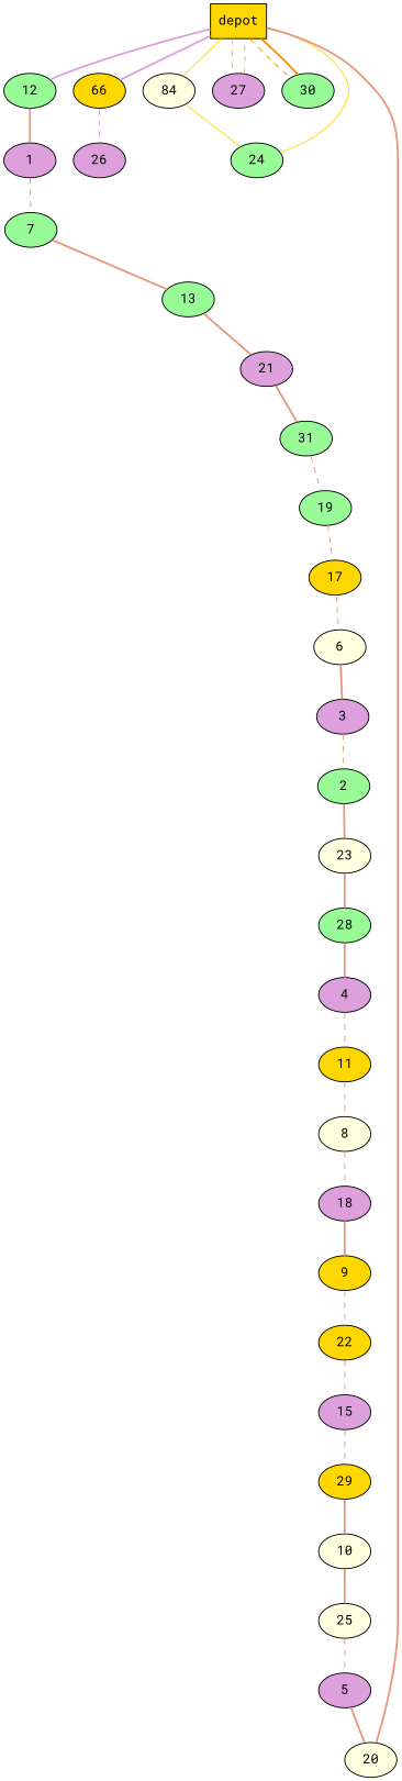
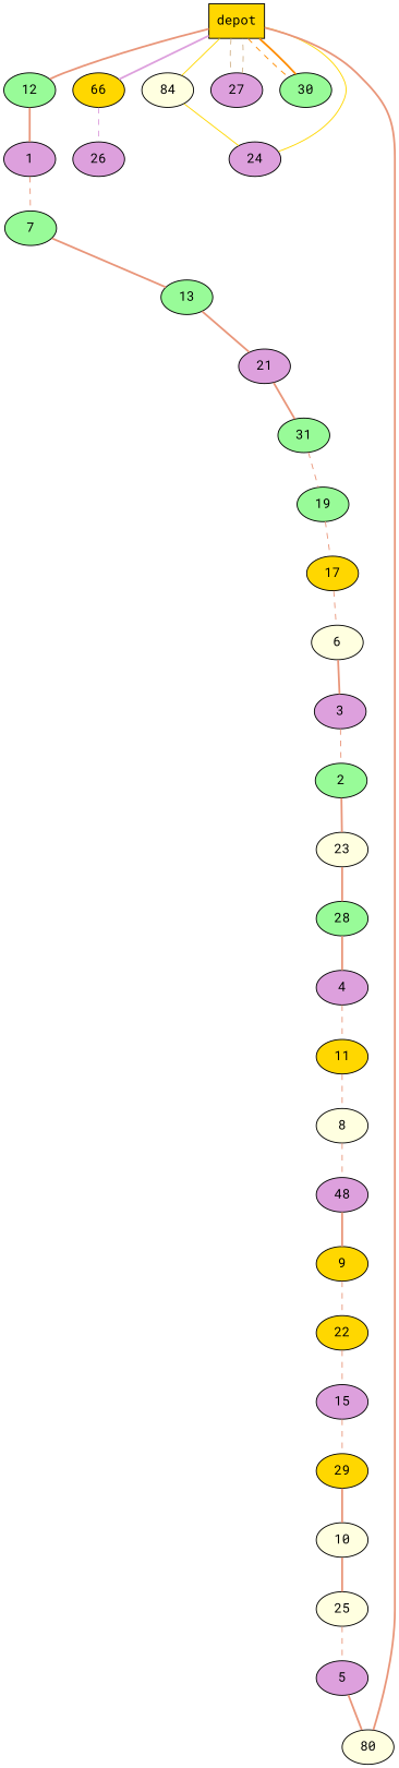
  graph {
    fontname="Roboto Mono"
    node [fillcolor=plum fontname="Roboto Mono" shape=ellipse style=filled]
    edge [color=darksalmon fontname="Roboto Mono" style=bold]
    n1 [fillcolor=gold label=depot shape=box]
    12 [fillcolor=palegreen]
    n3 [fillcolor=lightyellow label=84]
    n4 [fillcolor=gold label=66]
    27
    30 [fillcolor=palegreen]
    1
-   24 [fillcolor=palegreen]
+   24
    26
    7 [fillcolor=palegreen]
    13 [fillcolor=palegreen]
    21
    31 [fillcolor=palegreen]
    19 [fillcolor=palegreen]
    17 [fillcolor=gold]
    6 [fillcolor=lightyellow]
    3
    2 [fillcolor=palegreen]
    23 [fillcolor=lightyellow]
    28 [fillcolor=palegreen]
    4
    11 [fillcolor=gold]
    8 [fillcolor=lightyellow]
-   18
+   18 [label=48]
    9 [fillcolor=gold]
    22 [fillcolor=gold]
    15
    29 [fillcolor=gold]
    10 [fillcolor=lightyellow]
    25 [fillcolor=lightyellow]
    5
-   20 [fillcolor=lightyellow]
-   n1 -- 12 [color=plum]
+   20 [fillcolor=lightyellow label=80]
+   n1 -- 12
    n1 -- n3 [color=gold style=""]
    n1 -- n4 [color=plum]
    n1 -- 27 [color=tan style=dashed]
    n1 -- 30 [color=darkorange style=dashed]
    12 -- 1
    n3 -- 24 [color=gold style=""]
    n4 -- 26 [color=plum style=dashed]
    27 -- n1 [color=tan style=dashed]
    30 -- n1 [color=darkorange]
    1 -- 7 [style=dashed]
    24 -- n1 [color=gold style=""]
    7 -- 13
    13 -- 21
    21 -- 31
    31 -- 19 [style=dashed]
    19 -- 17 [style=dashed]
    17 -- 6 [style=dashed]
    6 -- 3
    3 -- 2 [style=dashed]
    2 -- 23
    23 -- 28
    28 -- 4
    4 -- 11 [style=dashed]
    11 -- 8 [style=dashed]
    8 -- 18 [style=dashed]
    18 -- 9
    9 -- 22 [style=dashed]
    22 -- 15 [style=dashed]
    15 -- 29 [style=dashed]
    29 -- 10
    10 -- 25
    25 -- 5 [style=dashed]
    5 -- 20
    20 -- n1
  }
